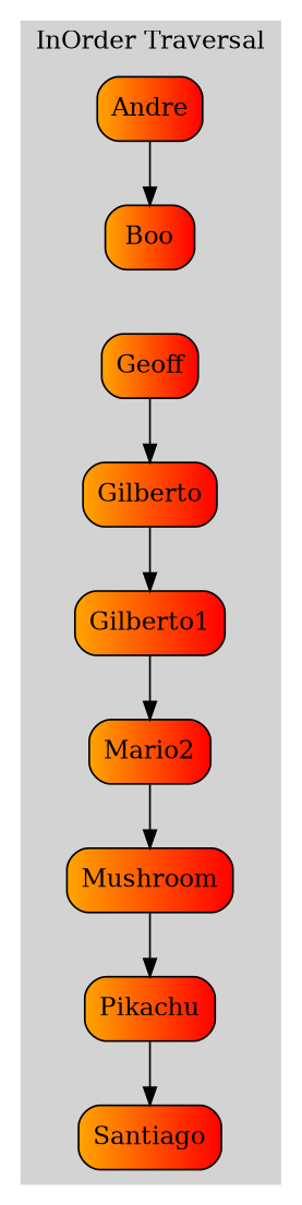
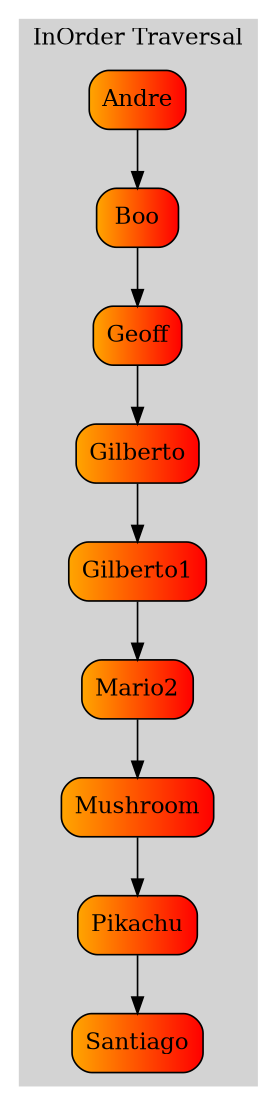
  digraph {
    nodesep=0.5
    ordering=out
    rankdir=TB
    splines=compound
    node [fillcolor="orange:red" shape=rectangle style="rounded,filled"]
    n1 [height=0.5 label=Andre width=0.7]
    n2 [height=0.5 label=Boo width=0.7]
    n3 [height=0.5 label=Geoff width=0.7]
    n4 [height=0.5 label=Gilberto width=0.7]
    n5 [height=0.5 label=Gilberto1 width=0.7]
    n6 [height=0.5 label=Mario2 width=0.7]
    n7 [height=0.5 label=Mushroom width=0.7]
    n8 [height=0.5 label=Pikachu width=0.7]
    n9 [height=0.5 label=Santiago width=0.7]
    subgraph cluster_1 {
      color=lightgrey
      label="InOrder Traversal"
      labelloc=t
      style=filled
      n1
      n2
      n3
      n4
      n5
      n6
      n7
      n8
      n9
    }
    n1 -> n2
+   n2 -> n3
    n3 -> n4
    n4 -> n5
    n5 -> n6
    n6 -> n7
    n7 -> n8
    n8 -> n9
  }
